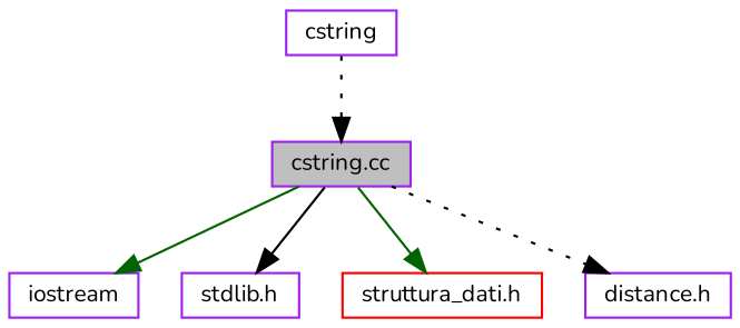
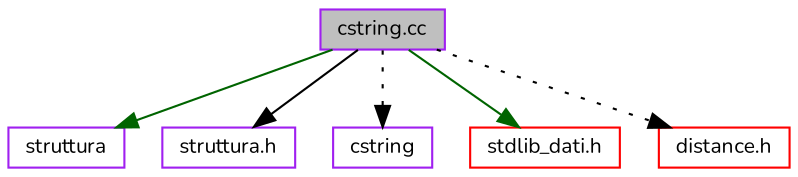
  digraph {
    fontname=Nunito
    node [color=purple fillcolor=white fontname=Nunito fontsize=10 shape=record style=filled]
    edge [color=black fontname=Nunito fontsize=10 labelfontname=Helvetica labelfontsize=10 style=solid]
    n1 [fillcolor=grey75 fontcolor=black height=0.2 label="cstring.cc" width=0.4]
-   n2 [height=0.2 label=iostream width=0.4]
-   n3 [height=0.2 label="stdlib.h" width=0.4]
+   n2 [height=0.2 label=struttura width=0.4]
+   n3 [height=0.2 label="struttura.h" width=0.4]
    n4 [height=0.2 label=cstring width=0.4]
-   n5 [color=red height=0.2 label="struttura_dati.h" width=0.4]
-   n6 [height=0.2 label="distance.h" width=0.4]
+   n5 [color=red height=0.2 label="stdlib_dati.h" width=0.4]
+   n6 [color=red height=0.2 label="distance.h" width=0.4]
    n1 -> n2 [color=darkgreen]
    n1 -> n3
-   n4 -> n1 [style=dotted]
+   n1 -> n4 [style=dotted]
    n1 -> n5 [color=darkgreen]
    n1 -> n6 [style=dotted]
  }
